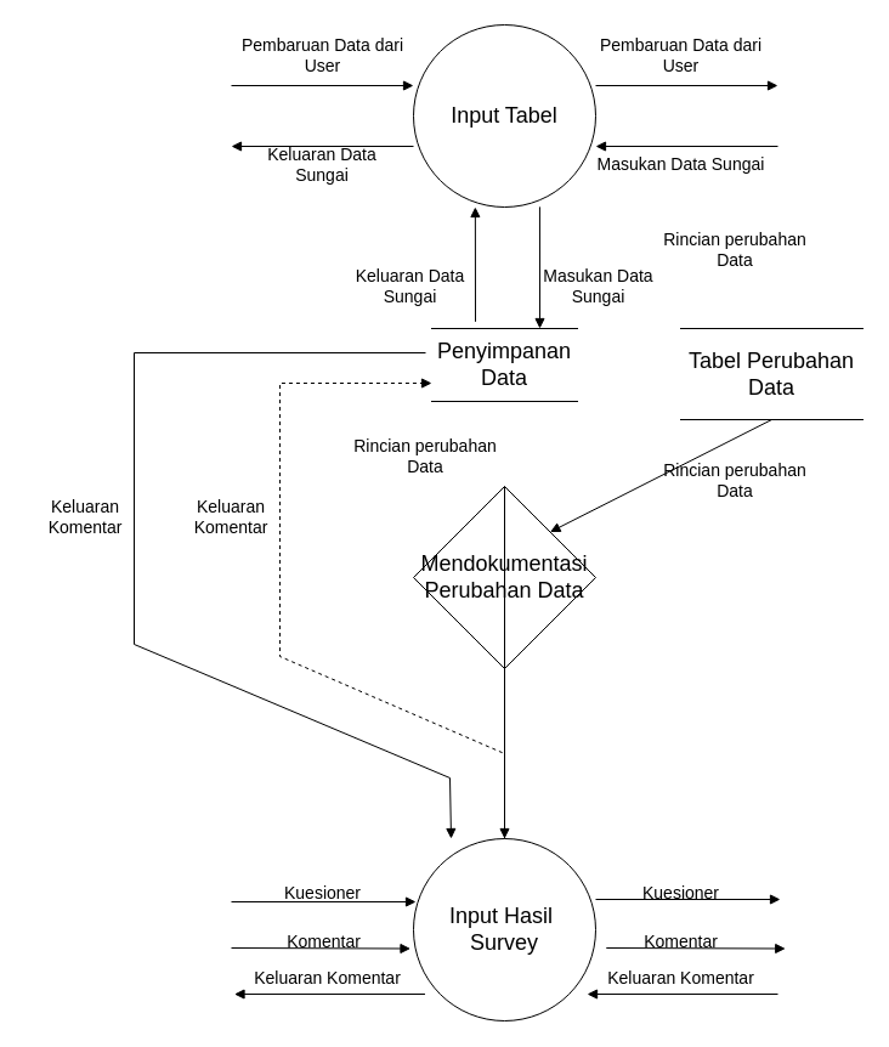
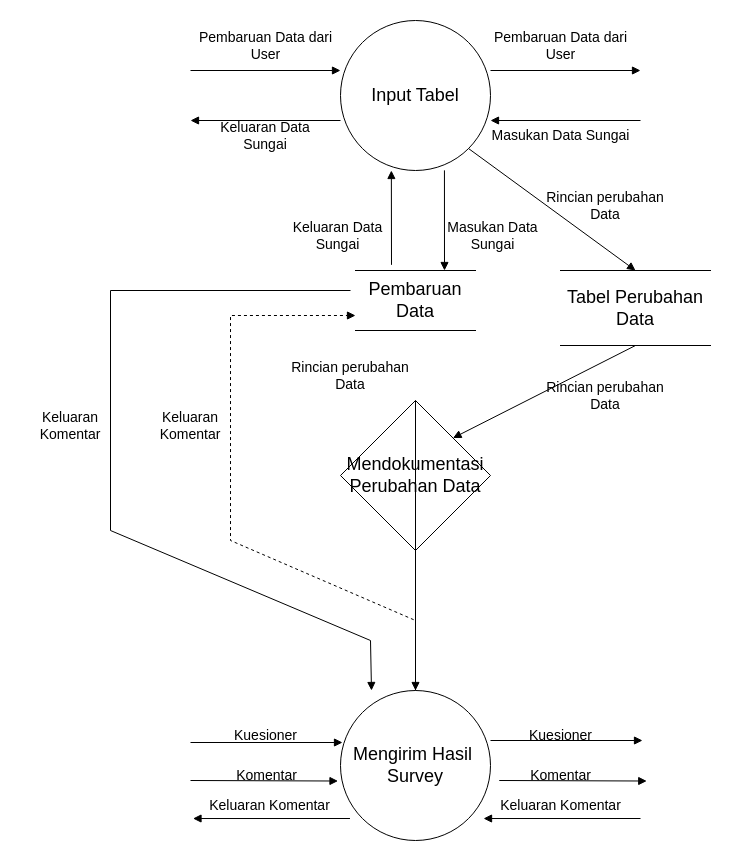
  <mxCell id="0" />
  <mxCell id="1" parent="0" />
  <mxCell id="2" value="&lt;font style=&quot;font-size: 18px;&quot;&gt;Input Tabel&lt;/font&gt;" style="ellipse;whiteSpace=wrap;html=1;aspect=fixed;" parent="1" vertex="1"><mxGeometry x="340" y="20" width="150" height="150" as="geometry" /></mxCell>
- <mxCell id="3" value="&lt;font style=&quot;font-size: 18px;&quot;&gt;Penyimpanan&lt;/font&gt;&lt;div&gt;&lt;font style=&quot;font-size: 18px;&quot;&gt;Data&lt;/font&gt;&lt;/div&gt;" style="shape=partialRectangle;whiteSpace=wrap;html=1;left=0;right=0;fillColor=none;" parent="1" vertex="1"><mxGeometry x="355" y="270" width="120" height="60" as="geometry" /></mxCell>
+ <mxCell id="3" value="&lt;font style=&quot;font-size: 18px;&quot;&gt;Pembaruan&lt;/font&gt;&lt;div&gt;&lt;font style=&quot;font-size: 18px;&quot;&gt;Data&lt;/font&gt;&lt;/div&gt;" style="shape=partialRectangle;whiteSpace=wrap;html=1;left=0;right=0;fillColor=none;" parent="1" vertex="1"><mxGeometry x="355" y="270" width="120" height="60" as="geometry" /></mxCell>
  <mxCell id="4" value="" style="endArrow=block;html=1;rounded=0;exitX=0.693;exitY=0.999;exitDx=0;exitDy=0;endFill=1;exitPerimeter=0;" parent="1" source="2" edge="1"><mxGeometry width="50" height="50" relative="1" as="geometry"><mxPoint x="440" y="170" as="sourcePoint" /><mxPoint x="444" y="270" as="targetPoint" /></mxGeometry></mxCell>
  <mxCell id="5" value="" style="endArrow=block;html=1;rounded=0;entryX=0;entryY=0.5;entryDx=0;entryDy=0;endFill=1;" parent="1" edge="1"><mxGeometry width="50" height="50" relative="1" as="geometry"><mxPoint x="190" y="70" as="sourcePoint" /><mxPoint x="340" y="70" as="targetPoint" /></mxGeometry></mxCell>
  <mxCell id="6" value="&lt;font style=&quot;font-size: 14px;&quot;&gt;Pembaruan Data dari User&lt;/font&gt;" style="text;html=1;align=center;verticalAlign=middle;whiteSpace=wrap;rounded=0;" parent="1" vertex="1"><mxGeometry x="192.5" y="30" width="145" height="30" as="geometry" /></mxCell>
  <mxCell id="7" value="" style="endArrow=block;html=1;rounded=0;endFill=1;" parent="1" edge="1"><mxGeometry width="50" height="50" relative="1" as="geometry"><mxPoint x="340" y="120" as="sourcePoint" /><mxPoint x="190" y="120" as="targetPoint" /></mxGeometry></mxCell>
  <mxCell id="8" value="&lt;font style=&quot;font-size: 14px;&quot;&gt;Keluaran Data Sungai&lt;/font&gt;" style="text;html=1;align=center;verticalAlign=middle;whiteSpace=wrap;rounded=0;" parent="1" vertex="1"><mxGeometry x="200" y="120" width="130" height="30" as="geometry" /></mxCell>
  <mxCell id="9" value="" style="endArrow=block;html=1;rounded=0;entryX=0;entryY=0.5;entryDx=0;entryDy=0;endFill=1;" parent="1" edge="1"><mxGeometry width="50" height="50" relative="1" as="geometry"><mxPoint x="490" y="70" as="sourcePoint" /><mxPoint x="640" y="70" as="targetPoint" /></mxGeometry></mxCell>
  <mxCell id="10" value="" style="endArrow=block;html=1;rounded=0;endFill=1;" parent="1" edge="1"><mxGeometry width="50" height="50" relative="1" as="geometry"><mxPoint x="640" y="120" as="sourcePoint" /><mxPoint x="490" y="120" as="targetPoint" /></mxGeometry></mxCell>
  <mxCell id="11" value="&lt;font style=&quot;font-size: 14px;&quot;&gt;Masukan Data Sungai&lt;/font&gt;" style="text;html=1;align=center;verticalAlign=middle;whiteSpace=wrap;rounded=0;" parent="1" vertex="1"><mxGeometry x="477.5" y="120" width="165" height="30" as="geometry" /></mxCell>
  <mxCell id="12" value="&lt;font style=&quot;font-size: 18px;&quot;&gt;Tabel Perubahan Data&lt;/font&gt;" style="shape=partialRectangle;whiteSpace=wrap;html=1;left=0;right=0;fillColor=none;" parent="1" vertex="1"><mxGeometry x="560" y="270" width="150" height="75" as="geometry" /></mxCell>
+ <mxCell id="13" value="" style="endArrow=block;html=1;rounded=0;exitX=1;exitY=1;exitDx=0;exitDy=0;entryX=0.5;entryY=0;entryDx=0;entryDy=0;endFill=1;" parent="1" source="2" target="12" edge="1"><mxGeometry width="50" height="50" relative="1" as="geometry"><mxPoint x="425" y="180" as="sourcePoint" /><mxPoint x="425" y="280" as="targetPoint" /></mxGeometry></mxCell>
  <mxCell id="14" value="&lt;font style=&quot;font-size: 18px;&quot;&gt;Mendokumentasi Perubahan Data&lt;/font&gt;" style="rhombus;whiteSpace=wrap;html=1;aspect=fixed;" parent="1" vertex="1"><mxGeometry x="340" y="400" width="150" height="150" as="geometry" /></mxCell>
  <mxCell id="15" value="&lt;font style=&quot;font-size: 14px;&quot;&gt;Masukan Data Sungai&lt;/font&gt;" style="text;html=1;align=center;verticalAlign=middle;whiteSpace=wrap;rounded=0;" parent="1" vertex="1"><mxGeometry x="445" y="220" width="95" height="30" as="geometry" /></mxCell>
  <mxCell id="16" value="&lt;font style=&quot;font-size: 14px;&quot;&gt;Rincian perubahan Data&lt;/font&gt;" style="text;html=1;align=center;verticalAlign=middle;whiteSpace=wrap;rounded=0;" parent="1" vertex="1"><mxGeometry x="540" y="190" width="130" height="30" as="geometry" /></mxCell>
  <mxCell id="17" value="" style="endArrow=block;html=1;rounded=0;exitX=0.5;exitY=1;exitDx=0;exitDy=0;entryX=1;entryY=0;entryDx=0;entryDy=0;endFill=1;" parent="1" source="12" target="14" edge="1"><mxGeometry width="50" height="50" relative="1" as="geometry"><mxPoint x="478" y="158" as="sourcePoint" /><mxPoint x="645" y="280" as="targetPoint" /></mxGeometry></mxCell>
  <mxCell id="18" value="" style="endArrow=block;html=1;rounded=0;exitX=0.5;exitY=0;exitDx=0;exitDy=0;endFill=1;" parent="1" source="14" target="19" edge="1"><mxGeometry width="50" height="50" relative="1" as="geometry"><mxPoint x="645" y="340" as="sourcePoint" /><mxPoint x="500" y="485" as="targetPoint" /></mxGeometry></mxCell>
- <mxCell id="19" value="&lt;font style=&quot;font-size: 18px;&quot;&gt;Input Hasil&amp;nbsp; Survey&lt;/font&gt;" style="ellipse;whiteSpace=wrap;html=1;aspect=fixed;" parent="1" vertex="1"><mxGeometry x="340" y="690" width="150" height="150" as="geometry" /></mxCell>
+ <mxCell id="19" value="&lt;font style=&quot;font-size: 18px;&quot;&gt;Mengirim Hasil&amp;nbsp; Survey&lt;/font&gt;" style="ellipse;whiteSpace=wrap;html=1;aspect=fixed;" parent="1" vertex="1"><mxGeometry x="340" y="690" width="150" height="150" as="geometry" /></mxCell>
  <mxCell id="20" value="&lt;font style=&quot;font-size: 14px;&quot;&gt;Rincian perubahan Data&lt;/font&gt;" style="text;html=1;align=center;verticalAlign=middle;whiteSpace=wrap;rounded=0;" parent="1" vertex="1"><mxGeometry x="540" y="380" width="130" height="30" as="geometry" /></mxCell>
  <mxCell id="21" value="&lt;font style=&quot;font-size: 14px;&quot;&gt;Rincian perubahan Data&lt;/font&gt;" style="text;html=1;align=center;verticalAlign=middle;whiteSpace=wrap;rounded=0;" parent="1" vertex="1"><mxGeometry x="285" y="360" width="130" height="30" as="geometry" /></mxCell>
  <mxCell id="22" value="" style="endArrow=block;html=1;rounded=0;endFill=1;" parent="1" edge="1"><mxGeometry width="50" height="50" relative="1" as="geometry"><mxPoint x="190" y="742" as="sourcePoint" /><mxPoint x="342" y="742" as="targetPoint" /></mxGeometry></mxCell>
  <mxCell id="23" value="&lt;font style=&quot;font-size: 14px;&quot;&gt;Kuesioner&lt;/font&gt;" style="text;html=1;align=center;verticalAlign=middle;whiteSpace=wrap;rounded=0;" parent="1" vertex="1"><mxGeometry x="192.5" y="720" width="145" height="30" as="geometry" /></mxCell>
  <mxCell id="24" value="" style="endArrow=block;html=1;rounded=0;endFill=1;" parent="1" edge="1"><mxGeometry width="50" height="50" relative="1" as="geometry"><mxPoint x="190" y="780" as="sourcePoint" /><mxPoint x="337.5" y="780.52" as="targetPoint" /></mxGeometry></mxCell>
  <mxCell id="25" value="&lt;font style=&quot;font-size: 14px;&quot;&gt;Komentar&lt;/font&gt;" style="text;html=1;align=center;verticalAlign=middle;whiteSpace=wrap;rounded=0;" parent="1" vertex="1"><mxGeometry x="200" y="760" width="133" height="30" as="geometry" /></mxCell>
  <mxCell id="26" value="" style="endArrow=block;html=1;rounded=0;endFill=1;entryX=0.339;entryY=0.971;entryDx=0;entryDy=0;entryPerimeter=0;" parent="1" edge="1"><mxGeometry width="50" height="50" relative="1" as="geometry"><mxPoint x="391" y="264.35" as="sourcePoint" /><mxPoint x="390.85" y="170" as="targetPoint" /></mxGeometry></mxCell>
  <mxCell id="27" value="&lt;font style=&quot;font-size: 14px;&quot;&gt;Keluaran Data Sungai&lt;/font&gt;" style="text;html=1;align=center;verticalAlign=middle;whiteSpace=wrap;rounded=0;" parent="1" vertex="1"><mxGeometry x="290" y="220" width="95" height="30" as="geometry" /></mxCell>
  <mxCell id="28" value="" style="endArrow=block;html=1;rounded=0;endFill=1;" parent="1" edge="1"><mxGeometry width="50" height="50" relative="1" as="geometry"><mxPoint x="490" y="740" as="sourcePoint" /><mxPoint x="642" y="740" as="targetPoint" /></mxGeometry></mxCell>
  <mxCell id="29" value="&lt;font style=&quot;font-size: 14px;&quot;&gt;Kuesioner&lt;/font&gt;" style="text;html=1;align=center;verticalAlign=middle;whiteSpace=wrap;rounded=0;" parent="1" vertex="1"><mxGeometry x="487.5" y="720" width="145" height="30" as="geometry" /></mxCell>
  <mxCell id="30" value="" style="endArrow=block;html=1;rounded=0;endFill=1;" parent="1" edge="1"><mxGeometry width="50" height="50" relative="1" as="geometry"><mxPoint x="498.75" y="780" as="sourcePoint" /><mxPoint x="646.25" y="780.52" as="targetPoint" /></mxGeometry></mxCell>
  <mxCell id="31" value="&lt;font style=&quot;font-size: 14px;&quot;&gt;Komentar&lt;/font&gt;" style="text;html=1;align=center;verticalAlign=middle;whiteSpace=wrap;rounded=0;" parent="1" vertex="1"><mxGeometry x="493.5" y="760" width="133" height="30" as="geometry" /></mxCell>
  <mxCell id="32" value="" style="endArrow=block;html=1;rounded=0;endFill=1;entryX=1;entryY=1;entryDx=0;entryDy=0;" parent="1" edge="1"><mxGeometry width="50" height="50" relative="1" as="geometry"><mxPoint x="640" y="818" as="sourcePoint" /><mxPoint x="483.033" y="818.033" as="targetPoint" /></mxGeometry></mxCell>
  <mxCell id="33" value="&lt;font style=&quot;font-size: 14px;&quot;&gt;Keluaran Komentar&lt;/font&gt;" style="text;html=1;align=center;verticalAlign=middle;whiteSpace=wrap;rounded=0;" parent="1" vertex="1"><mxGeometry x="493.5" y="790" width="133" height="30" as="geometry" /></mxCell>
  <mxCell id="34" value="" style="endArrow=block;html=1;rounded=0;endFill=1;exitX=0.5;exitY=0;exitDx=0;exitDy=0;entryX=0;entryY=0.75;entryDx=0;entryDy=0;dashed=1;" parent="1" source="19" target="3" edge="1"><mxGeometry width="50" height="50" relative="1" as="geometry"><mxPoint x="650" y="828" as="sourcePoint" /><mxPoint x="350" y="280" as="targetPoint" /><Array as="points"><mxPoint x="415" y="620" /><mxPoint x="230" y="540" /><mxPoint x="230" y="315" /></Array></mxGeometry></mxCell>
  <mxCell id="35" value="&lt;span style=&quot;font-size: 14px;&quot;&gt;Keluaran&lt;/span&gt;&lt;br&gt;&lt;div&gt;&lt;font style=&quot;font-size: 14px;&quot;&gt;Komentar&lt;/font&gt;&lt;/div&gt;" style="text;html=1;align=center;verticalAlign=middle;whiteSpace=wrap;rounded=0;" parent="1" vertex="1"><mxGeometry x="140" y="410" width="100" height="30" as="geometry" /></mxCell>
  <mxCell id="36" value="" style="endArrow=block;html=1;rounded=0;endFill=1;entryX=1;entryY=1;entryDx=0;entryDy=0;" parent="1" edge="1"><mxGeometry width="50" height="50" relative="1" as="geometry"><mxPoint x="349.47" y="818" as="sourcePoint" /><mxPoint x="192.503" y="818.033" as="targetPoint" /></mxGeometry></mxCell>
  <mxCell id="37" value="&lt;font style=&quot;font-size: 14px;&quot;&gt;Keluaran Komentar&lt;/font&gt;" style="text;html=1;align=center;verticalAlign=middle;whiteSpace=wrap;rounded=0;" parent="1" vertex="1"><mxGeometry x="202.97" y="790" width="133" height="30" as="geometry" /></mxCell>
  <mxCell id="38" value="" style="endArrow=block;html=1;rounded=0;endFill=1;" parent="1" edge="1"><mxGeometry width="50" height="50" relative="1" as="geometry"><mxPoint x="350" y="290" as="sourcePoint" /><mxPoint x="371" y="690" as="targetPoint" /><Array as="points"><mxPoint x="110" y="290" /><mxPoint x="110" y="530" /><mxPoint x="370" y="640" /></Array></mxGeometry></mxCell>
  <mxCell id="39" value="&lt;span style=&quot;font-size: 14px;&quot;&gt;Keluaran&lt;/span&gt;&lt;br&gt;&lt;div&gt;&lt;font style=&quot;font-size: 14px;&quot;&gt;Komentar&lt;/font&gt;&lt;/div&gt;" style="text;html=1;align=center;verticalAlign=middle;whiteSpace=wrap;rounded=0;" parent="1" vertex="1"><mxGeometry x="20" y="410" width="100" height="30" as="geometry" /></mxCell>
  <mxCell id="40" value="&lt;font style=&quot;font-size: 14px;&quot;&gt;Pembaruan Data dari User&lt;/font&gt;" style="text;html=1;align=center;verticalAlign=middle;whiteSpace=wrap;rounded=0;" parent="1" vertex="1"><mxGeometry x="487.5" y="30" width="145" height="30" as="geometry" /></mxCell>
